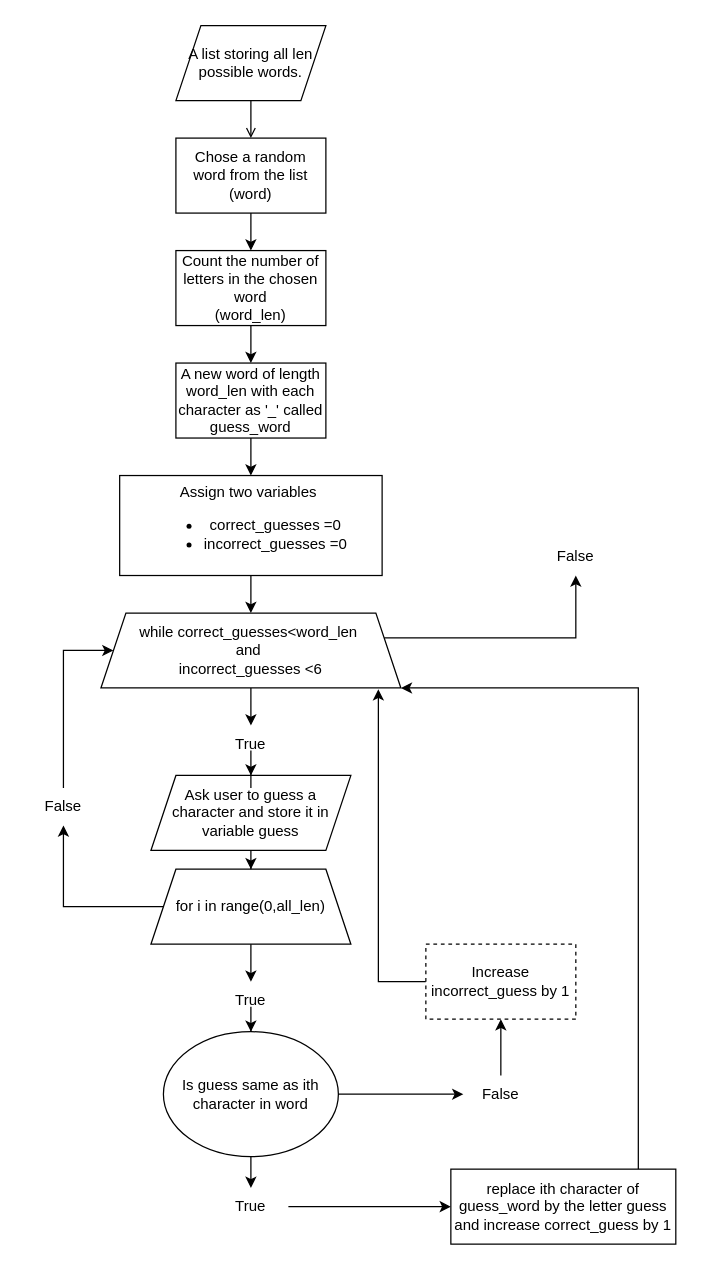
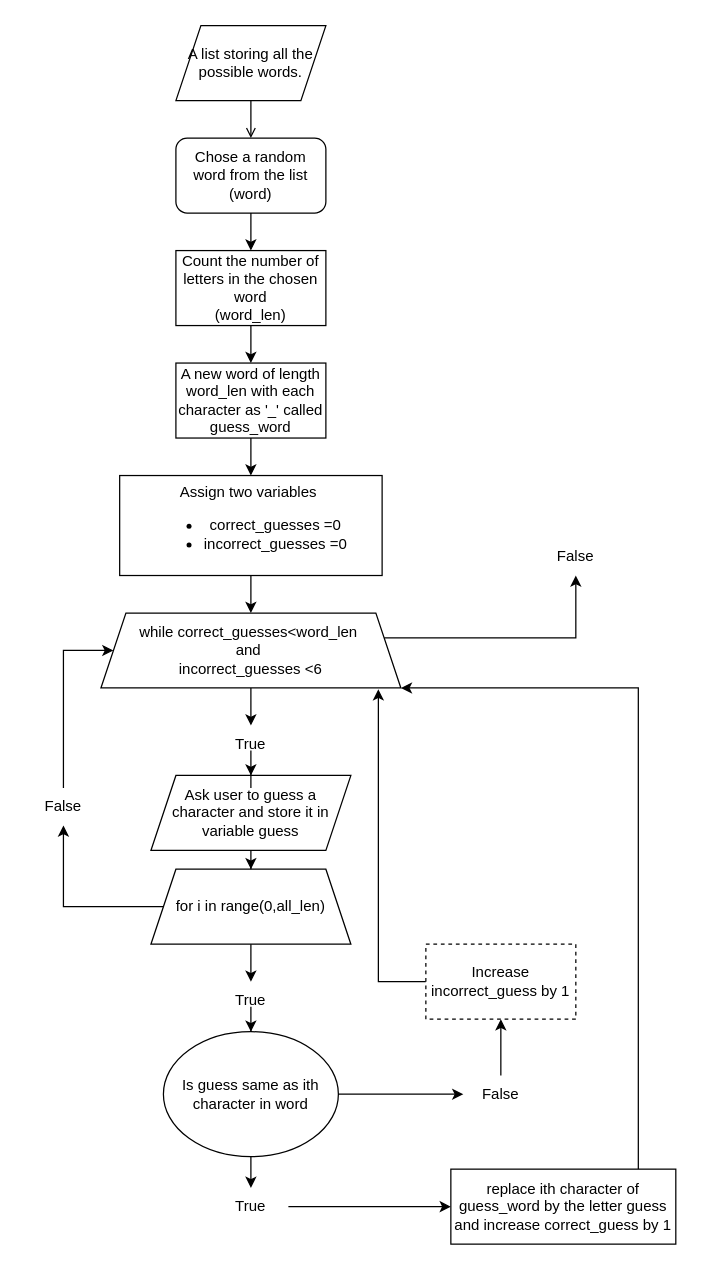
  <mxCell id="0" />
  <mxCell id="1" parent="0" />
  <mxCell id="2" value="" style="edgeStyle=orthogonalEdgeStyle;rounded=0;orthogonalLoop=1;jettySize=auto;html=1;endArrow=open;" edge="1" parent="1" source="3" target="5"><mxGeometry relative="1" as="geometry" /></mxCell>
- <mxCell id="3" value="A list storing all len possible words." style="shape=parallelogram;perimeter=parallelogramPerimeter;whiteSpace=wrap;html=1;fixedSize=1;" vertex="1" parent="1"><mxGeometry x="140" y="20" width="120" height="60" as="geometry" /></mxCell>
+ <mxCell id="3" value="A list storing all the possible words." style="shape=parallelogram;perimeter=parallelogramPerimeter;whiteSpace=wrap;html=1;fixedSize=1;" vertex="1" parent="1"><mxGeometry x="140" y="20" width="120" height="60" as="geometry" /></mxCell>
  <mxCell id="4" value="" style="edgeStyle=orthogonalEdgeStyle;rounded=0;orthogonalLoop=1;jettySize=auto;html=1;" edge="1" parent="1" source="5" target="7"><mxGeometry relative="1" as="geometry" /></mxCell>
- <mxCell id="5" value="Chose a random word from the list&lt;br&gt;(word)" style="whiteSpace=wrap;html=1;" vertex="1" parent="1"><mxGeometry x="140" y="110" width="120" height="60" as="geometry" /></mxCell>
+ <mxCell id="5" value="Chose a random word from the list&lt;br&gt;(word)" style="whiteSpace=wrap;html=1;rounded=1;" vertex="1" parent="1"><mxGeometry x="140" y="110" width="120" height="60" as="geometry" /></mxCell>
  <mxCell id="6" value="" style="edgeStyle=orthogonalEdgeStyle;rounded=0;orthogonalLoop=1;jettySize=auto;html=1;" edge="1" parent="1" source="7" target="9"><mxGeometry relative="1" as="geometry" /></mxCell>
  <mxCell id="7" value="Count the number of letters in the chosen word&lt;br&gt;(word_len)" style="whiteSpace=wrap;html=1;" vertex="1" parent="1"><mxGeometry x="140" y="200" width="120" height="60" as="geometry" /></mxCell>
  <mxCell id="8" value="" style="edgeStyle=orthogonalEdgeStyle;rounded=0;orthogonalLoop=1;jettySize=auto;html=1;" edge="1" parent="1" source="9" target="11"><mxGeometry relative="1" as="geometry" /></mxCell>
  <mxCell id="9" value="A new word of length word_len with each character as '_' called guess_word" style="whiteSpace=wrap;html=1;" vertex="1" parent="1"><mxGeometry x="140" y="290" width="120" height="60" as="geometry" /></mxCell>
  <mxCell id="10" value="" style="edgeStyle=orthogonalEdgeStyle;rounded=0;orthogonalLoop=1;jettySize=auto;html=1;" edge="1" parent="1" source="11" target="13"><mxGeometry relative="1" as="geometry" /></mxCell>
  <mxCell id="11" value="Assign two variables&amp;nbsp;&lt;br&gt;&lt;ul&gt;&lt;li&gt;correct_guesses =0&lt;/li&gt;&lt;li&gt;incorrect_guesses =0&lt;/li&gt;&lt;/ul&gt;" style="whiteSpace=wrap;html=1;" vertex="1" parent="1"><mxGeometry x="95" y="380" width="210" height="80" as="geometry" /></mxCell>
  <mxCell id="12" style="edgeStyle=orthogonalEdgeStyle;rounded=0;orthogonalLoop=1;jettySize=auto;html=1;" edge="1" parent="1" source="13" target="34"><mxGeometry relative="1" as="geometry"><mxPoint x="530" y="510" as="targetPoint" /><Array as="points"><mxPoint x="460" y="510" /></Array></mxGeometry></mxCell>
  <mxCell id="13" value="while correct_guesses&amp;lt;word_len&amp;nbsp;&lt;br&gt;and&amp;nbsp;&lt;br&gt;incorrect_guesses &amp;lt;6" style="shape=trapezoid;perimeter=trapezoidPerimeter;whiteSpace=wrap;html=1;fixedSize=1;" vertex="1" parent="1"><mxGeometry x="80" y="490" width="240" height="60" as="geometry" /></mxCell>
  <mxCell id="14" value="" style="edgeStyle=orthogonalEdgeStyle;rounded=0;orthogonalLoop=1;jettySize=auto;html=1;" edge="1" parent="1" source="15" target="18"><mxGeometry relative="1" as="geometry"><mxPoint x="200" y="680" as="targetPoint" /></mxGeometry></mxCell>
  <mxCell id="15" value="Ask user to guess a character and store it in variable guess" style="shape=parallelogram;perimeter=parallelogramPerimeter;whiteSpace=wrap;html=1;fixedSize=1;" vertex="1" parent="1"><mxGeometry x="120" y="620" width="160" height="60" as="geometry" /></mxCell>
  <mxCell id="16" value="" style="edgeStyle=orthogonalEdgeStyle;rounded=0;orthogonalLoop=1;jettySize=auto;html=1;" edge="1" parent="1" source="25" target="21"><mxGeometry relative="1" as="geometry" /></mxCell>
  <mxCell id="17" style="edgeStyle=orthogonalEdgeStyle;rounded=0;orthogonalLoop=1;jettySize=auto;html=1;" edge="1" parent="1" source="18" target="29"><mxGeometry relative="1" as="geometry"><mxPoint x="320" y="710" as="targetPoint" /></mxGeometry></mxCell>
  <mxCell id="18" value="for i in range(0,all_len)" style="shape=trapezoid;perimeter=trapezoidPerimeter;whiteSpace=wrap;html=1;fixedSize=1;" vertex="1" parent="1"><mxGeometry x="120" y="695" width="160" height="60" as="geometry" /></mxCell>
  <mxCell id="19" style="edgeStyle=orthogonalEdgeStyle;rounded=0;orthogonalLoop=1;jettySize=auto;html=1;" edge="1" parent="1" source="21" target="23"><mxGeometry relative="1" as="geometry"><mxPoint x="200" y="910" as="targetPoint" /></mxGeometry></mxCell>
  <mxCell id="20" style="edgeStyle=orthogonalEdgeStyle;rounded=0;orthogonalLoop=1;jettySize=auto;html=1;" edge="1" parent="1" source="21" target="31"><mxGeometry relative="1" as="geometry"><mxPoint x="330" y="875" as="targetPoint" /></mxGeometry></mxCell>
  <mxCell id="21" value="Is guess same as ith character in word" style="ellipse;whiteSpace=wrap;html=1;" vertex="1" parent="1"><mxGeometry x="130" y="825" width="140" height="100" as="geometry" /></mxCell>
  <mxCell id="22" value="" style="edgeStyle=orthogonalEdgeStyle;rounded=0;orthogonalLoop=1;jettySize=auto;html=1;" edge="1" parent="1" source="23" target="27"><mxGeometry relative="1" as="geometry" /></mxCell>
  <mxCell id="23" value="True" style="text;html=1;strokeColor=none;fillColor=none;align=center;verticalAlign=middle;whiteSpace=wrap;rounded=0;" vertex="1" parent="1"><mxGeometry x="170" y="950" width="60" height="30" as="geometry" /></mxCell>
  <mxCell id="24" value="" style="edgeStyle=orthogonalEdgeStyle;rounded=0;orthogonalLoop=1;jettySize=auto;html=1;" edge="1" parent="1" source="18" target="25"><mxGeometry relative="1" as="geometry"><mxPoint x="200" y="740" as="sourcePoint" /><mxPoint x="200" y="770" as="targetPoint" /></mxGeometry></mxCell>
  <mxCell id="25" value="True" style="text;html=1;strokeColor=none;fillColor=none;align=center;verticalAlign=middle;whiteSpace=wrap;rounded=0;" vertex="1" parent="1"><mxGeometry x="170" y="785" width="60" height="30" as="geometry" /></mxCell>
  <mxCell id="26" style="edgeStyle=orthogonalEdgeStyle;rounded=0;orthogonalLoop=1;jettySize=auto;html=1;entryX=1;entryY=1;entryDx=0;entryDy=0;" edge="1" parent="1" source="27" target="13"><mxGeometry relative="1" as="geometry"><mxPoint x="550" y="650" as="targetPoint" /><Array as="points"><mxPoint x="510" y="550" /></Array></mxGeometry></mxCell>
  <mxCell id="27" value="replace ith character of guess_word by the letter guess and increase correct_guess by 1" style="whiteSpace=wrap;html=1;" vertex="1" parent="1"><mxGeometry x="360" y="935" width="180" height="60" as="geometry" /></mxCell>
  <mxCell id="28" value="" style="edgeStyle=orthogonalEdgeStyle;rounded=0;orthogonalLoop=1;jettySize=auto;html=1;" edge="1" parent="1" source="29" target="13"><mxGeometry relative="1" as="geometry"><Array as="points"><mxPoint x="50" y="520" /></Array></mxGeometry></mxCell>
  <mxCell id="29" value="False" style="text;html=1;strokeColor=none;fillColor=none;align=center;verticalAlign=middle;whiteSpace=wrap;rounded=0;" vertex="1" parent="1"><mxGeometry x="20" y="630" width="60" height="30" as="geometry" /></mxCell>
  <mxCell id="30" style="edgeStyle=orthogonalEdgeStyle;rounded=0;orthogonalLoop=1;jettySize=auto;html=1;" edge="1" parent="1" source="31" target="33"><mxGeometry relative="1" as="geometry"><mxPoint x="330" y="790" as="targetPoint" /></mxGeometry></mxCell>
  <mxCell id="31" value="False" style="text;html=1;strokeColor=none;fillColor=none;align=center;verticalAlign=middle;whiteSpace=wrap;rounded=0;" vertex="1" parent="1"><mxGeometry x="370" y="860" width="60" height="30" as="geometry" /></mxCell>
  <mxCell id="32" style="edgeStyle=orthogonalEdgeStyle;rounded=0;orthogonalLoop=1;jettySize=auto;html=1;entryX=0.925;entryY=1.017;entryDx=0;entryDy=0;entryPerimeter=0;" edge="1" parent="1" source="33" target="13"><mxGeometry relative="1" as="geometry" /></mxCell>
  <mxCell id="33" value="Increase incorrect_guess by 1" style="rounded=0;whiteSpace=wrap;html=1;dashed=1;" vertex="1" parent="1"><mxGeometry x="340" y="755" width="120" height="60" as="geometry" /></mxCell>
  <mxCell id="34" value="False" style="text;html=1;strokeColor=none;fillColor=none;align=center;verticalAlign=middle;whiteSpace=wrap;rounded=0;" vertex="1" parent="1"><mxGeometry x="430" y="430" width="60" height="30" as="geometry" /></mxCell>
  <mxCell id="35" value="" style="edgeStyle=orthogonalEdgeStyle;rounded=0;orthogonalLoop=1;jettySize=auto;html=1;entryX=0.5;entryY=0;entryDx=0;entryDy=0;" edge="1" parent="1" source="37" target="15"><mxGeometry relative="1" as="geometry"><mxPoint x="200" y="560" as="sourcePoint" /><mxPoint x="190" y="585" as="targetPoint" /></mxGeometry></mxCell>
  <mxCell id="36" value="" style="edgeStyle=orthogonalEdgeStyle;rounded=0;orthogonalLoop=1;jettySize=auto;html=1;entryX=0.5;entryY=0;entryDx=0;entryDy=0;" edge="1" parent="1" source="13" target="37"><mxGeometry relative="1" as="geometry"><mxPoint x="200" y="560" as="sourcePoint" /><mxPoint x="200" y="620" as="targetPoint" /></mxGeometry></mxCell>
  <mxCell id="37" value="True&lt;br&gt;" style="text;html=1;strokeColor=none;fillColor=none;align=center;verticalAlign=middle;whiteSpace=wrap;rounded=0;" vertex="1" parent="1"><mxGeometry x="170" y="580" width="60" height="30" as="geometry" /></mxCell>
